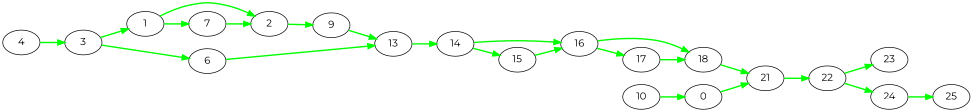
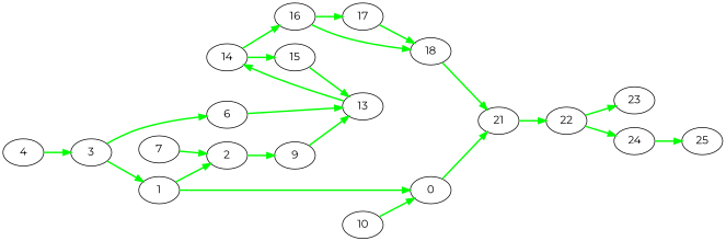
  digraph {
    fontname=Montserrat
    rankdir=LR
    node [color=black fontname=Montserrat]
    edge [color=green fontname=Montserrat penwidth=2]
    n1 [label=0]
    n2 [label=21]
    n3 [label=22]
    n4 [label=1]
    n5 [label=2]
    n6 [label=9]
    n7 [label=3]
    n8 [label=6]
    n9 [label=10]
    n10 [label=7]
    n11 [label=14]
    n12 [label=16]
    n13 [label=15]
    n14 [label=18]
    n15 [label=17]
    n16 [label=13]
    n17 [label=23]
    n18 [label=24]
    n19 [label=4]
    n20 [label=25]
    n1 -> n2
    n2 -> n3
    n3 -> n17
    n3 -> n18
-   n4 -> n10
+   n4 -> n1
    n4 -> n5
    n5 -> n6
    n6 -> n16
    n7 -> n4
    n7 -> n8
    n8 -> n16
    n9 -> n1
    n10 -> n5
    n11 -> n12
    n11 -> n13
    n12 -> n14
    n12 -> n15
-   n13 -> n12
+   n13 -> n16
    n14 -> n2
    n15 -> n14
    n16 -> n11
    n18 -> n20
    n19 -> n7
  }
